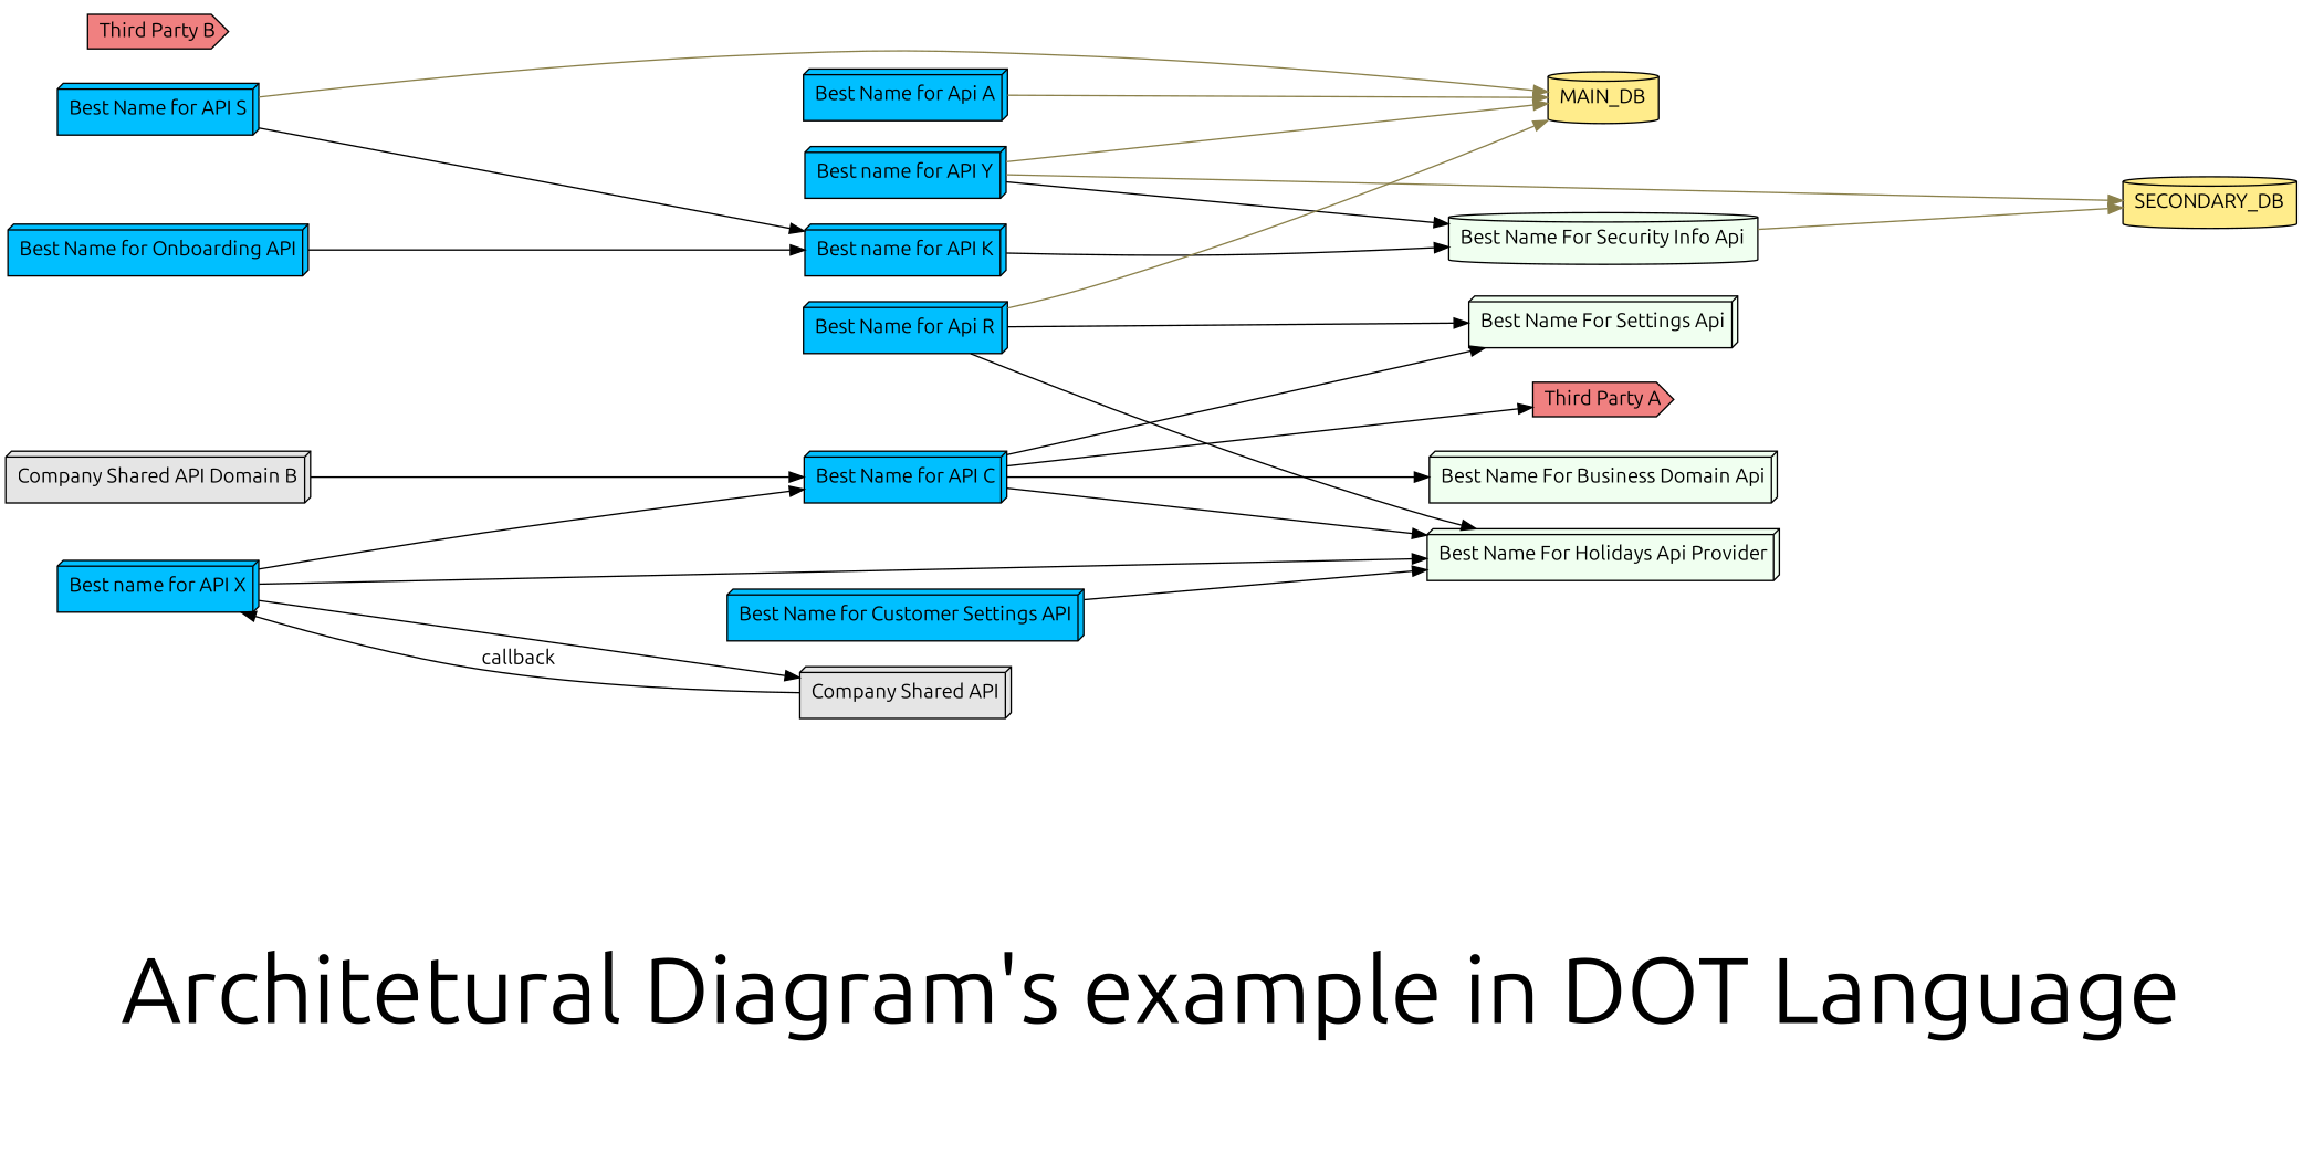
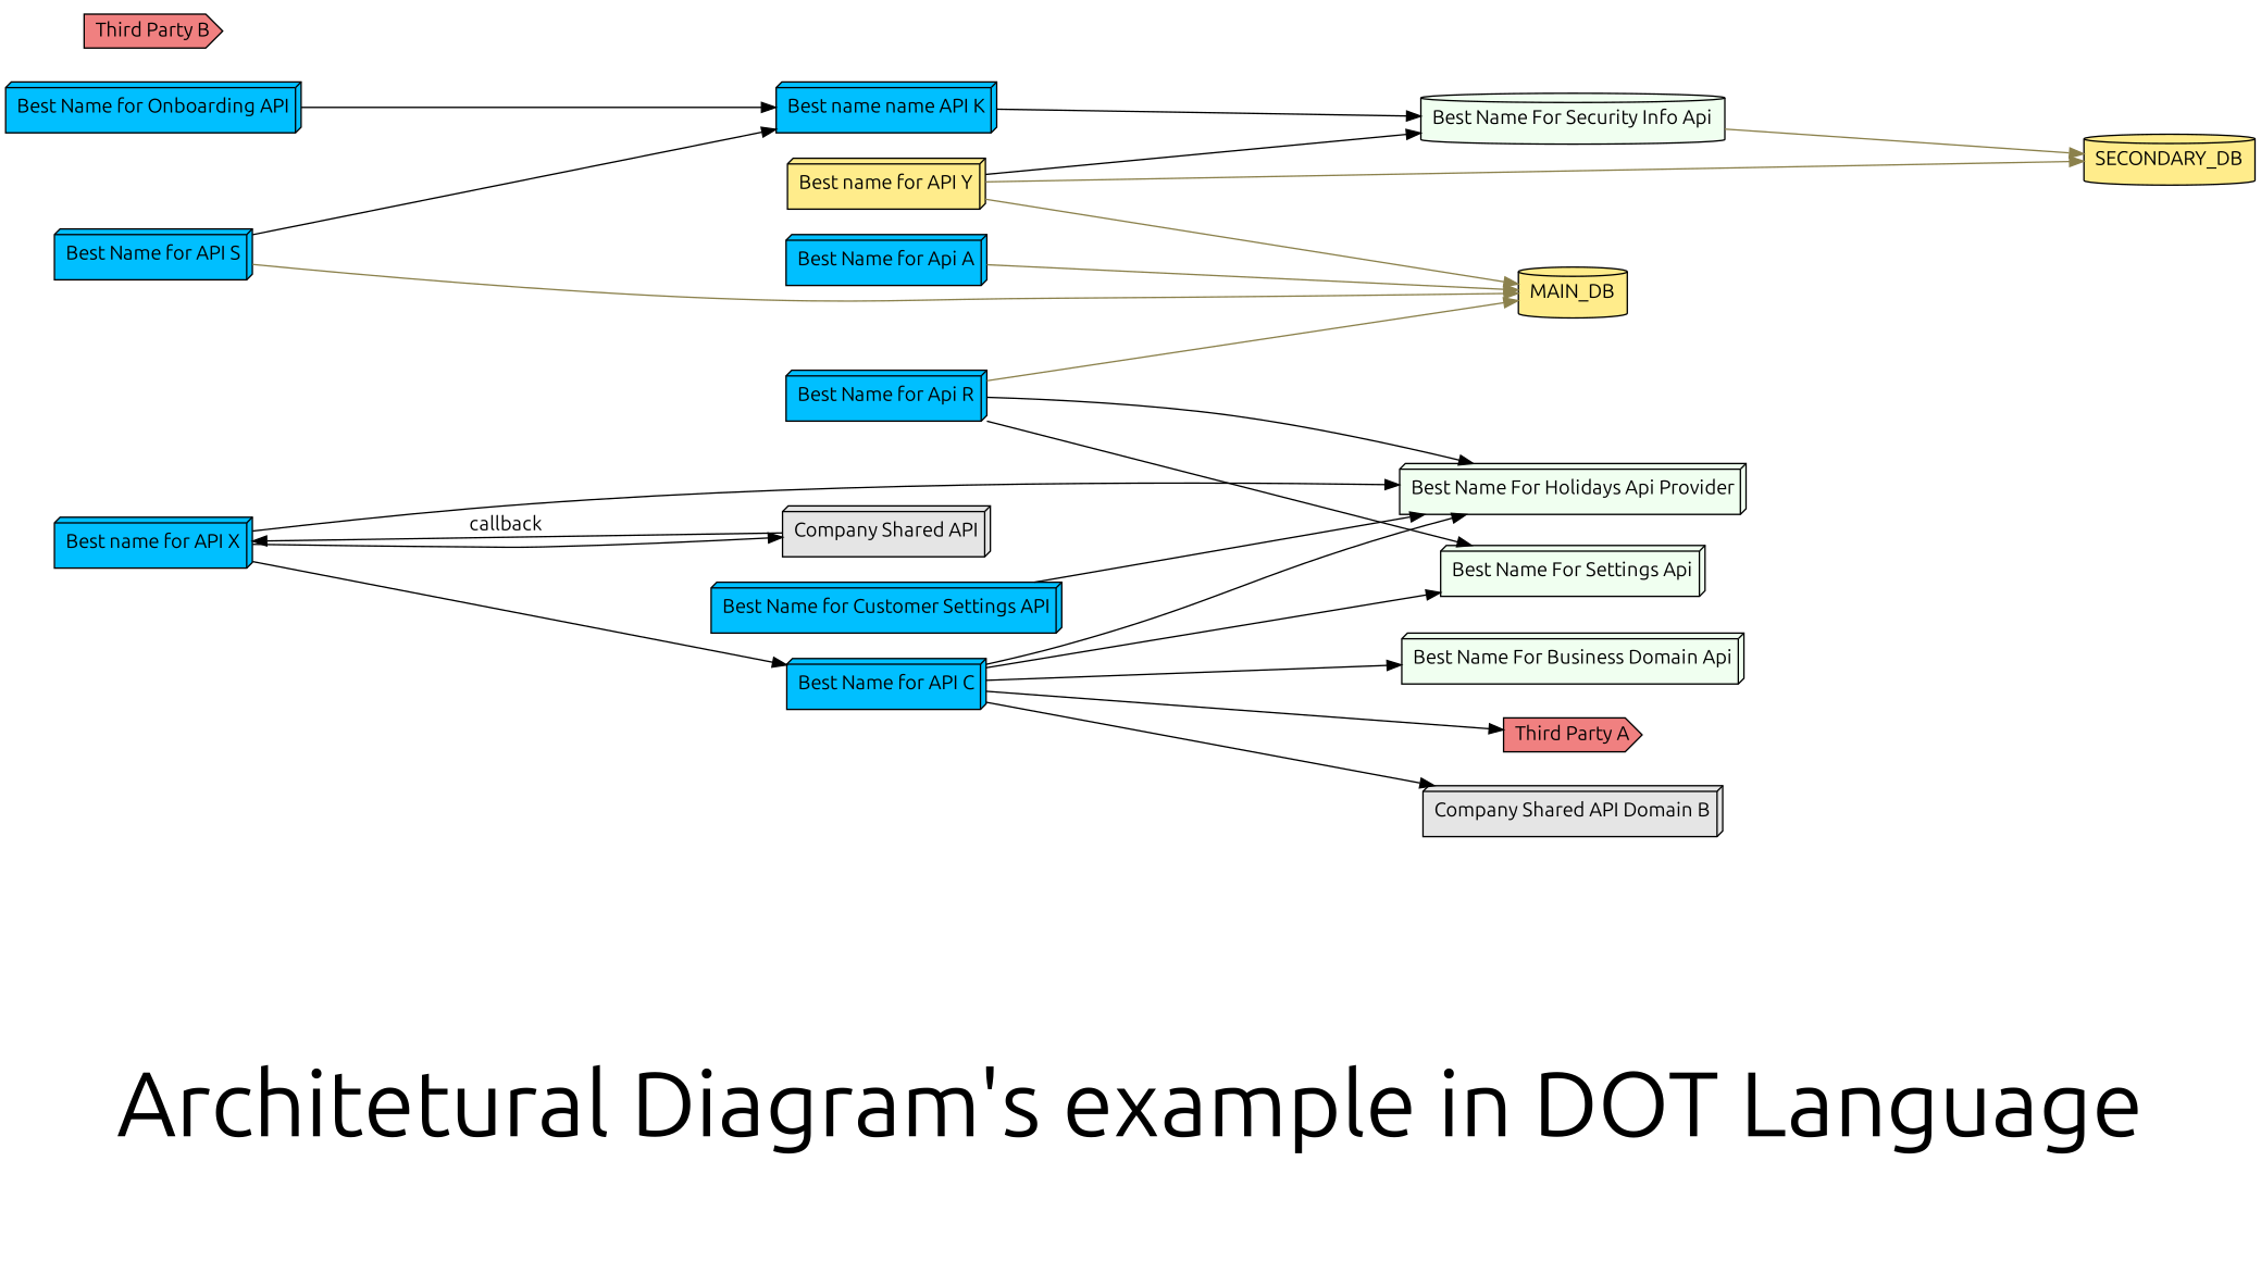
  digraph {
    fontname=Ubuntu
    fontsize=65
    label="\n\nArchitetural Diagram's example in DOT Language\n\n"
    rankdir=LR
    ranksep=3.3
    node [fillcolor=deepskyblue fontname=Ubuntu shape=box3d style=filled]
    edge [fontname=Ubuntu]
    MAIN_DB [fillcolor=lightgoldenrod1 shape=cylinder]
    SECONDARY_DB [fillcolor=lightgoldenrod1 shape=cylinder]
    n3 [label="Best Name for Api A"]
-   n4 [label="Best name for API Y"]
+   n4 [fillcolor=lightgoldenrod1 label="Best name for API Y"]
    n5 [label="Best name for API X"]
-   n6 [label="Best name for API K"]
+   n6 [label="Best name name API K"]
    n7 [label="Best Name for Onboarding API"]
    n8 [label="Best Name for Customer Settings API"]
    n9 [label="Best Name for API C"]
    n10 [label="Best Name for API S"]
    n11 [label="Best Name for Api R"]
    n12 [fillcolor=gray90 label="Company Shared API Domain B"]
    n13 [fillcolor=gray90 label="Company Shared API"]
    n14 [fillcolor=honeydew label="Best Name For Settings Api"]
    n15 [fillcolor=honeydew label="Best Name For Business Domain Api"]
    n16 [fillcolor=honeydew label="Best Name For Holidays Api Provider"]
    n17 [fillcolor=honeydew label="Best Name For Security Info Api" shape=cylinder]
    n18 [fillcolor=lightcoral label="Third Party A" shape=cds]
    n19 [fillcolor=lightcoral label="Third Party B" shape=cds]
    subgraph sub_1 {
      MAIN_DB
      SECONDARY_DB
    }
    subgraph sub_2 {
      fontsize=35
      n3
      n4
      n5
      n6
      n7
      n8
      n9
      n10
      n11
    }
    subgraph sub_3 {
      n12
      n13
    }
    subgraph sub_4 {
      n14
      n15
      n16
      n17
    }
    subgraph sub_5 {
      n18
      n19
    }
    subgraph sub_6 {
      MAIN_DB
      SECONDARY_DB
      n3
      n4
      n5
      n11
      n17
    }
    n3 -> MAIN_DB [color=lightgoldenrod4]
    n4 -> MAIN_DB [color=lightgoldenrod4]
    n4 -> SECONDARY_DB [color=lightgoldenrod4]
    n4 -> n17
    n5 -> n9
    n5 -> n13
    n5 -> n16
    n6 -> n17
    n7 -> n6
    n8 -> n16
-   n12 -> n9
+   n9 -> n12
    n9 -> n14
    n9 -> n15
    n9 -> n16
    n9 -> n18
    n10 -> MAIN_DB [color=lightgoldenrod4]
    n10 -> n6
    n11 -> MAIN_DB [color=lightgoldenrod4]
    n11 -> n14
    n11 -> n16
    n13 -> n5 [label=callback]
    n17 -> SECONDARY_DB [color=lightgoldenrod4]
  }
